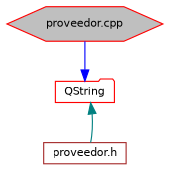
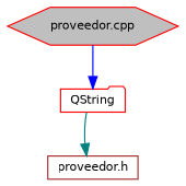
  digraph {
    node [color=red fillcolor=white fontname=Helvetica fontsize=10 style=filled]
    edge [fontname=Helvetica fontsize=10 labelfontname=Helvetica labelfontsize=10 style=solid]
    n1 [fillcolor=grey75 fontcolor=black height=0.2 label="proveedor.cpp" shape=hexagon width=0.4]
    n2 [height=0.2 label=QString shape=folder width=0.4]
    n3 [color=brown height=0.2 label="proveedor.h" shape=box width=0.4]
    n1 -> n2 [color=blue]
-   n3 -> n2 [color=teal]
+   n2 -> n3 [color=teal]
  }
